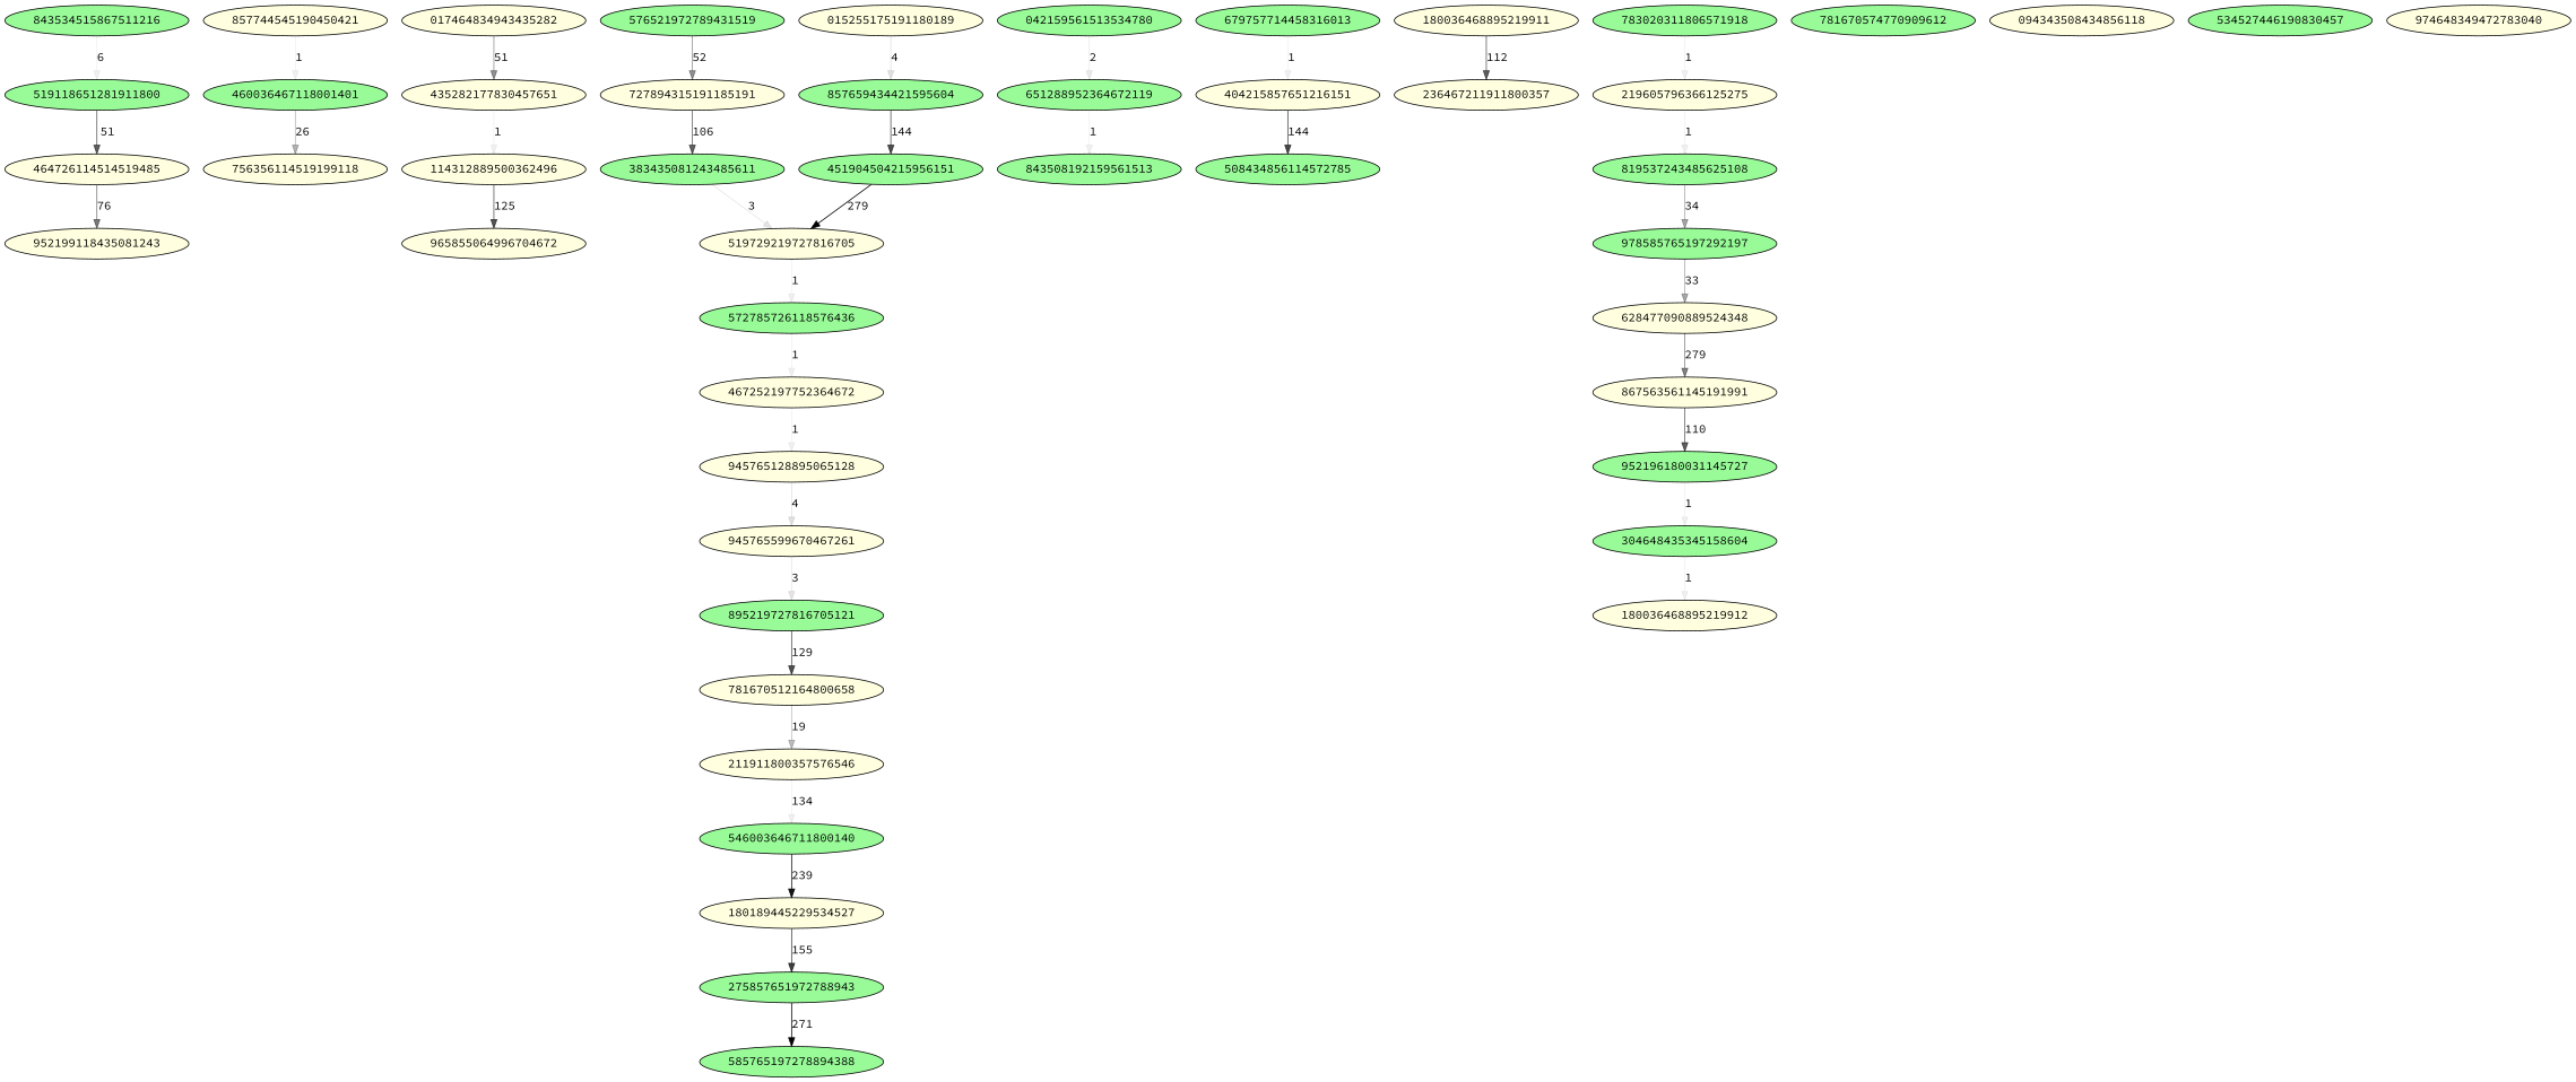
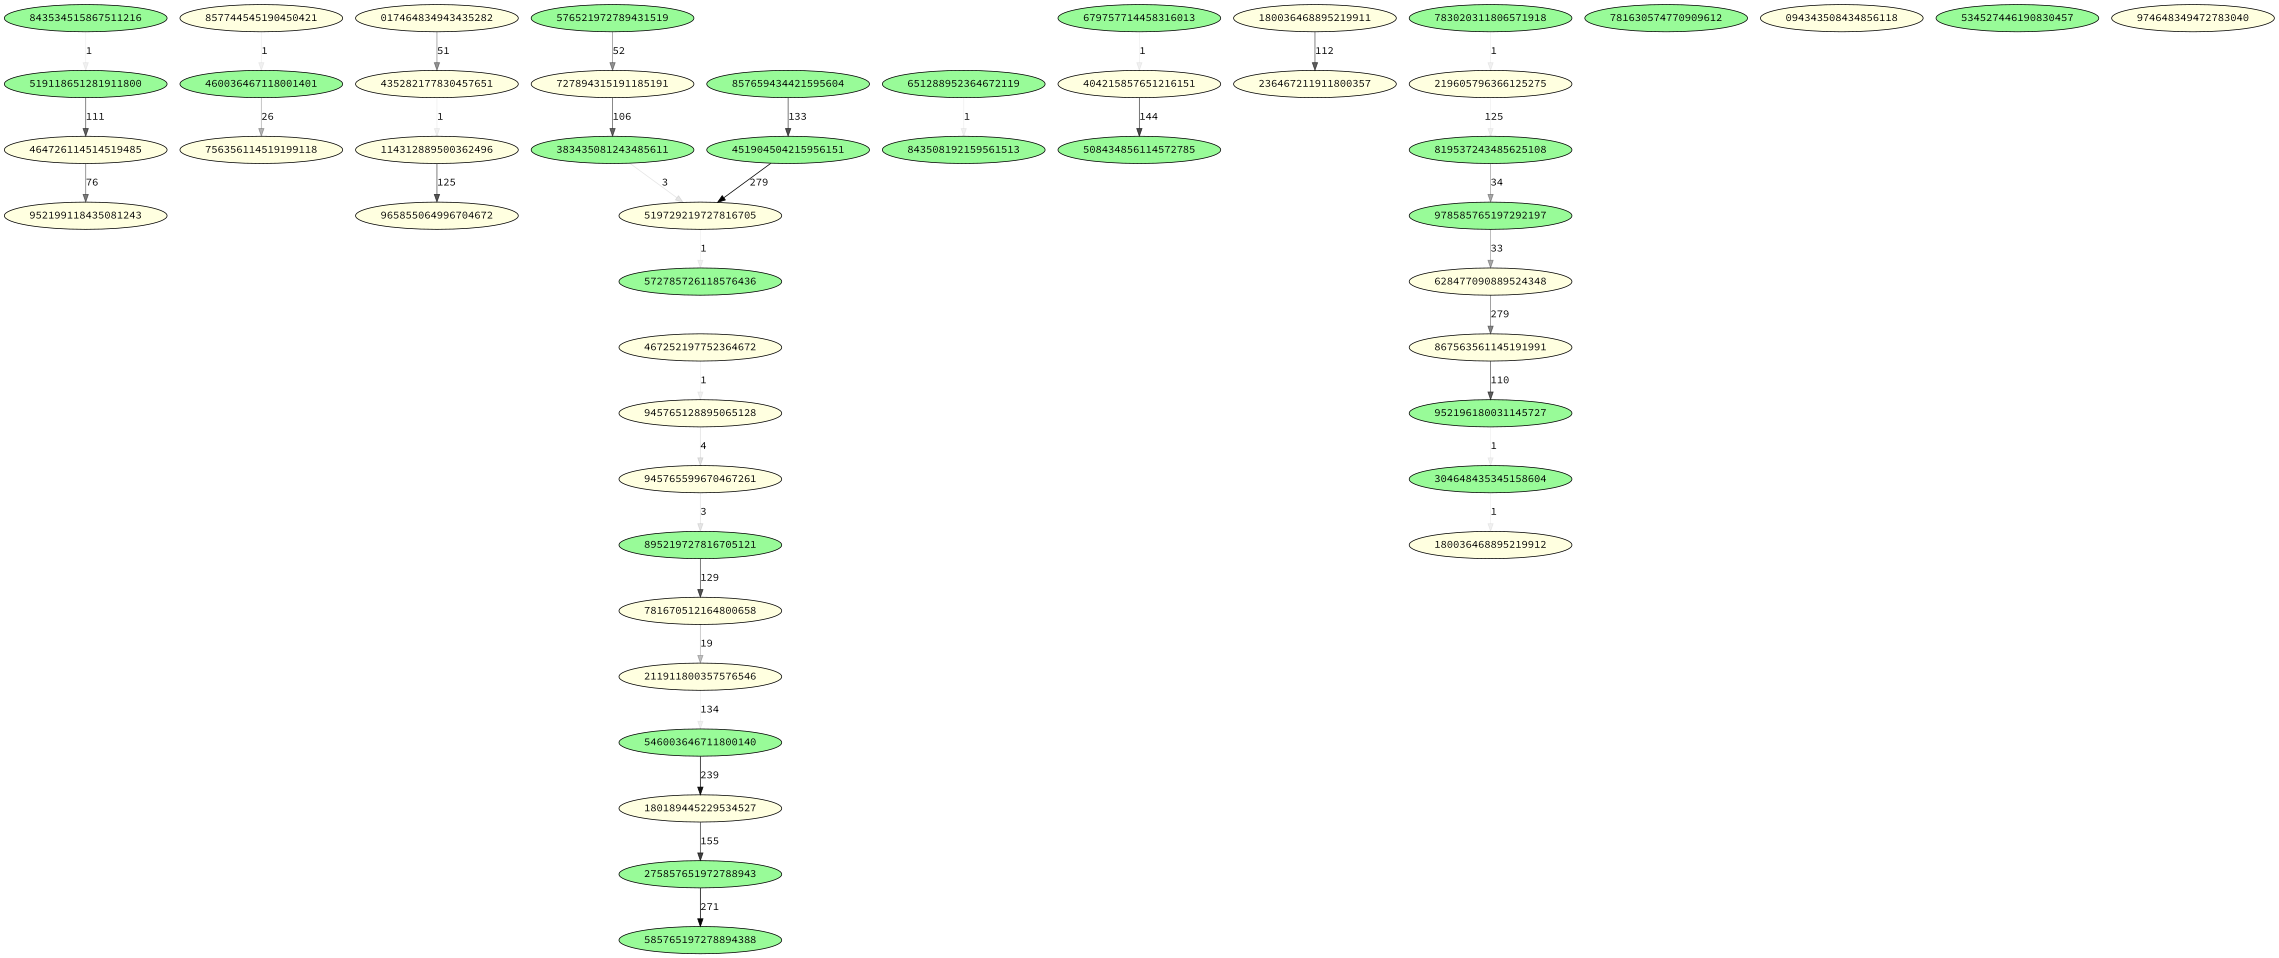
  digraph {
    fontname="Source Code Pro"
    node [fillcolor=lightyellow fontname="Source Code Pro" style=filled]
    edge [color="#000000f" fontname="Source Code Pro"]
    519118651281911800 [fillcolor=palegreen]
    464726114514519485
    952199118435081243
    843534515867511216 [fillcolor=palegreen]
    460036467118001401 [fillcolor=palegreen]
    756356114519199118
    857744545190450421
    435282177830457651
    114312889500362496
    965855064996704672
    017464834943435282
    451904504215956151 [fillcolor=palegreen]
    519729219727816705
-   042159561513534780 [fillcolor=palegreen]
    651288952364672119 [fillcolor=palegreen]
    843508192159561513 [fillcolor=palegreen]
    857659434421595604 [fillcolor=palegreen]
-   015255175191180189
    576521972789431519 [fillcolor=palegreen]
    727894315191185191
    383435081243485611 [fillcolor=palegreen]
    572785726118576436 [fillcolor=palegreen]
    467252197752364672
    945765128895065128
    945765599670467261
    895219727816705121 [fillcolor=palegreen]
    781670512164800658
    211911800357576546
    546003646711800140 [fillcolor=palegreen]
    275857651972788943 [fillcolor=palegreen]
    180189445229534527
    585765197278894388 [fillcolor=palegreen]
    508434856114572785 [fillcolor=palegreen]
    404215857651216151
    180036468895219911
    236467211911800357
    783020311806571918 [fillcolor=palegreen]
    219605796366125275
    819537243485625108 [fillcolor=palegreen]
    978585765197292197 [fillcolor=palegreen]
    679757714458316013 [fillcolor=palegreen]
    628477090889524348
    867563561145191991
    952196180031145727 [fillcolor=palegreen]
    304648435345158604 [fillcolor=palegreen]
    180036468895219912
-   781670574770909612 [fillcolor=palegreen]
+   781670574770909612 [fillcolor=palegreen label=781630574770909612]
    094343508434856118
    534527446190830457 [fillcolor=palegreen]
    974648349472783040
-   519118651281911800 -> 464726114514519485 [color="#000000a0" label=51]
+   519118651281911800 -> 464726114514519485 [color="#000000a0" label=111]
    464726114514519485 -> 952199118435081243 [color="#00000085" label=76]
-   843534515867511216 -> 519118651281911800 [label=6]
+   843534515867511216 -> 519118651281911800 [label=1]
    460036467118001401 -> 756356114519199118 [color="#0000004d" label=26]
    857744545190450421 -> 460036467118001401 [label=1]
    435282177830457651 -> 114312889500362496 [label=1]
    114312889500362496 -> 965855064996704672 [color="#000000aa" label=125]
    017464834943435282 -> 435282177830457651 [color="#0000006d" label=51]
    451904504215956151 -> 519729219727816705 [color="#000000ff" label=279]
    519729219727816705 -> 572785726118576436 [label=1]
-   042159561513534780 -> 651288952364672119 [color="#00000015" label=2]
    651288952364672119 -> 843508192159561513 [label=1]
-   857659434421595604 -> 451904504215956151 [color="#000000b0" label=144]
-   015255175191180189 -> 857659434421595604 [color="#0000001e" label=4]
+   857659434421595604 -> 451904504215956151 [color="#000000b0" label=133]
    576521972789431519 -> 727894315191185191 [color="#0000006e" label=52]
    727894315191185191 -> 383435081243485611 [color="#0000009d" label=106]
    383435081243485611 -> 519729219727816705 [color="#0000001a" label=3]
-   572785726118576436 -> 467252197752364672 [label=1]
    467252197752364672 -> 945765128895065128 [label=1]
    945765128895065128 -> 945765599670467261 [color="#0000001e" label=4]
    945765599670467261 -> 895219727816705121 [color="#0000001a" label=3]
    895219727816705121 -> 781670512164800658 [color="#000000ad" label=129]
    781670512164800658 -> 211911800357576546 [color="#00000042" label=19]
    211911800357576546 -> 546003646711800140 [label=134]
    546003646711800140 -> 180189445229534527 [color="#000000ec" label=239]
    275857651972788943 -> 585765197278894388 [color="#000000fb" label=271]
    180189445229534527 -> 275857651972788943 [color="#000000be" label=155]
    404215857651216151 -> 508434856114572785 [color="#000000b7" label=144]
    180036468895219911 -> 236467211911800357 [color="#000000a1" label=112]
    783020311806571918 -> 219605796366125275 [label=1]
-   219605796366125275 -> 819537243485625108 [label=1]
+   219605796366125275 -> 819537243485625108 [label=125]
    819537243485625108 -> 978585765197292197 [color="#00000059" label=34]
    978585765197292197 -> 628477090889524348 [color="#00000057" label=33]
    679757714458316013 -> 404215857651216151 [label=1]
    628477090889524348 -> 867563561145191991 [color="#0000007c" label=279]
    867563561145191991 -> 952196180031145727 [color="#000000a0" label=110]
    952196180031145727 -> 304648435345158604 [label=1]
    304648435345158604 -> 180036468895219912 [label=1]
  }
